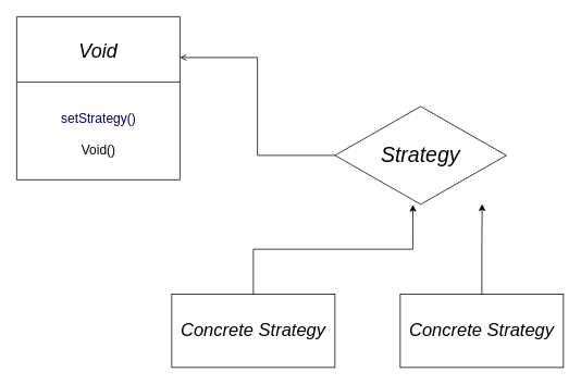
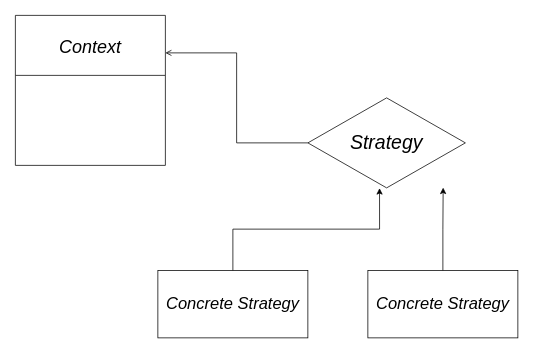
  <mxCell id="0" />
  <mxCell id="1" parent="0" />
- <mxCell id="2" value="Void" style="swimlane;startSize=80;fontSize=24;fontStyle=2" vertex="1" parent="1"><mxGeometry x="20" y="20" width="200" height="200" as="geometry" /></mxCell>
- <mxCell id="3" value="&lt;font color=&quot;#000066&quot; style=&quot;font-size: 16px;&quot;&gt;setStrategy()&lt;/font&gt;" style="text;html=1;align=center;verticalAlign=middle;resizable=0;points=[];autosize=1;strokeColor=none;fillColor=none;" vertex="1" parent="2"><mxGeometry x="40" y="110" width="120" height="30" as="geometry" /></mxCell>
- <mxCell id="4" value="&lt;font style=&quot;font-size: 16px;&quot;&gt;Void()&lt;/font&gt;" style="text;html=1;align=center;verticalAlign=middle;resizable=0;points=[];autosize=1;strokeColor=none;fillColor=none;" vertex="1" parent="2"><mxGeometry x="65" y="148" width="70" height="30" as="geometry" /></mxCell>
+ <mxCell id="2" value="Context" style="swimlane;startSize=80;fontSize=24;fontStyle=2" vertex="1" parent="1"><mxGeometry x="20" y="20" width="200" height="200" as="geometry" /></mxCell>
  <mxCell id="5" style="edgeStyle=orthogonalEdgeStyle;rounded=0;orthogonalLoop=1;jettySize=auto;html=1;entryX=1;entryY=0.25;entryDx=0;entryDy=0;endArrow=open;" edge="1" parent="1" source="6" target="2"><mxGeometry relative="1" as="geometry" /></mxCell>
  <mxCell id="6" value="&lt;font style=&quot;font-size: 26px;&quot;&gt;&lt;i&gt;Strategy&lt;/i&gt;&lt;/font&gt;" style="rhombus;whiteSpace=wrap;html=1;" vertex="1" parent="1"><mxGeometry x="410" y="130" width="210" height="120" as="geometry" /></mxCell>
  <mxCell id="7" value="&lt;font size=&quot;1&quot; style=&quot;&quot;&gt;&lt;i style=&quot;font-size: 22px;&quot;&gt;Concrete Strategy&lt;/i&gt;&lt;/font&gt;" style="rounded=0;whiteSpace=wrap;html=1;" vertex="1" parent="1"><mxGeometry x="210" y="360" width="200" height="90" as="geometry" /></mxCell>
  <mxCell id="8" style="edgeStyle=orthogonalEdgeStyle;rounded=0;orthogonalLoop=1;jettySize=auto;html=1;exitX=0.5;exitY=0;exitDx=0;exitDy=0;entryX=0.455;entryY=1.003;entryDx=0;entryDy=0;entryPerimeter=0;" edge="1" parent="1" source="7" target="6"><mxGeometry relative="1" as="geometry" /></mxCell>
  <mxCell id="9" value="&lt;i&gt;&lt;font style=&quot;font-size: 22px;&quot;&gt;Concrete Strategy&lt;/font&gt;&lt;/i&gt;" style="rounded=0;whiteSpace=wrap;html=1;" vertex="1" parent="1"><mxGeometry x="490" y="360" width="200" height="90" as="geometry" /></mxCell>
  <mxCell id="10" style="edgeStyle=orthogonalEdgeStyle;rounded=0;orthogonalLoop=1;jettySize=auto;html=1;entryX=0.859;entryY=0.997;entryDx=0;entryDy=0;entryPerimeter=0;" edge="1" parent="1" source="9" target="6"><mxGeometry relative="1" as="geometry" /></mxCell>
